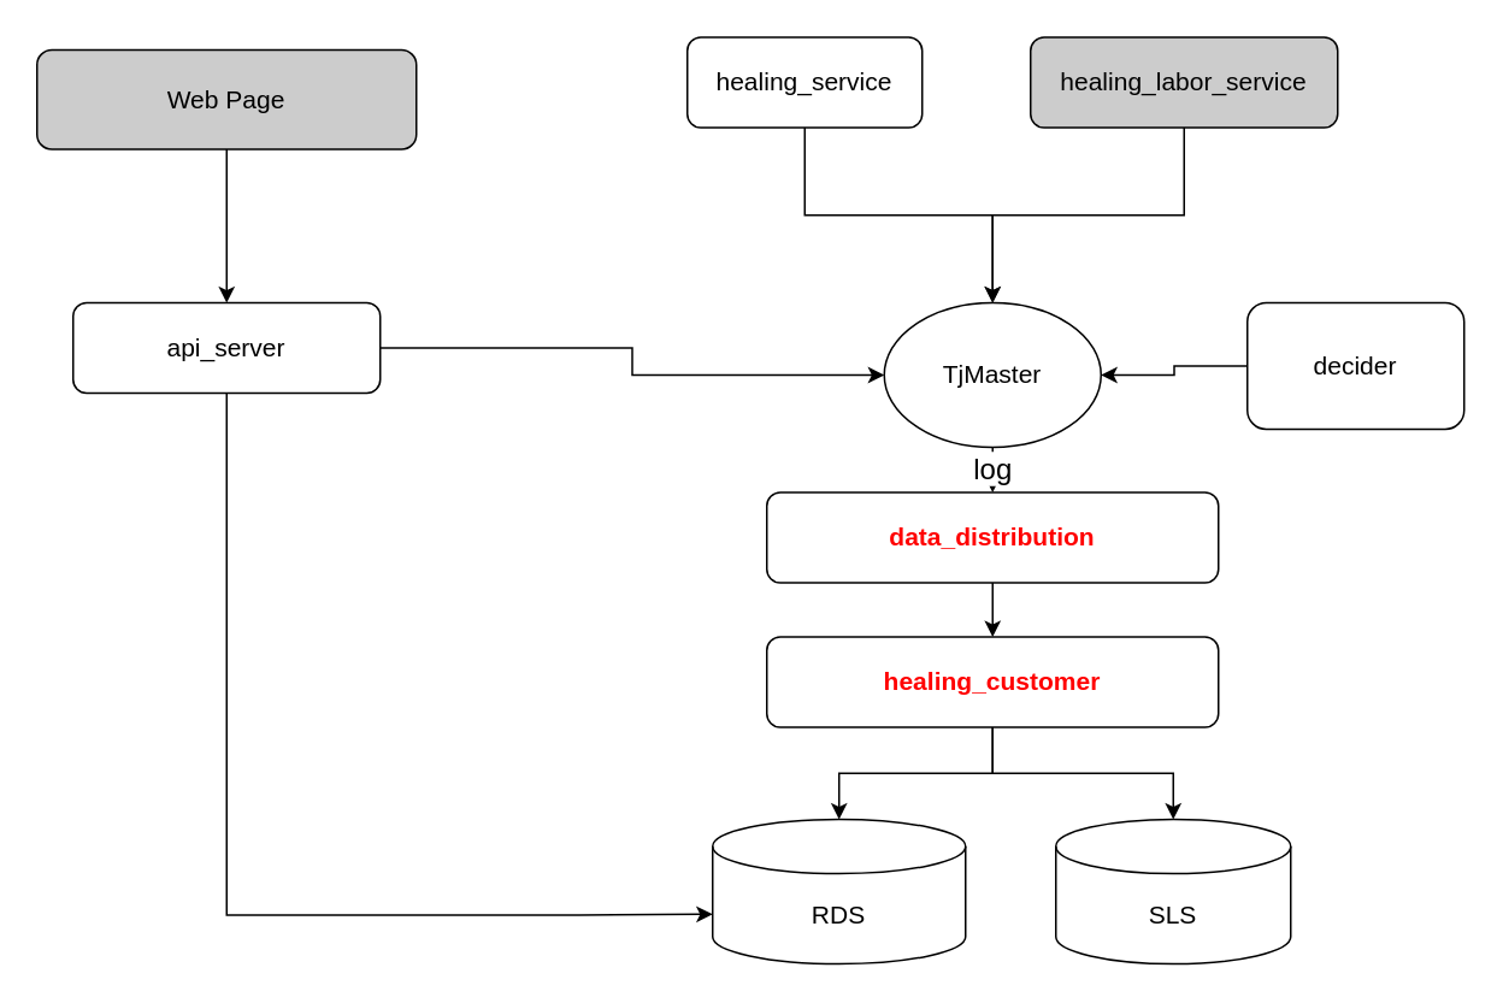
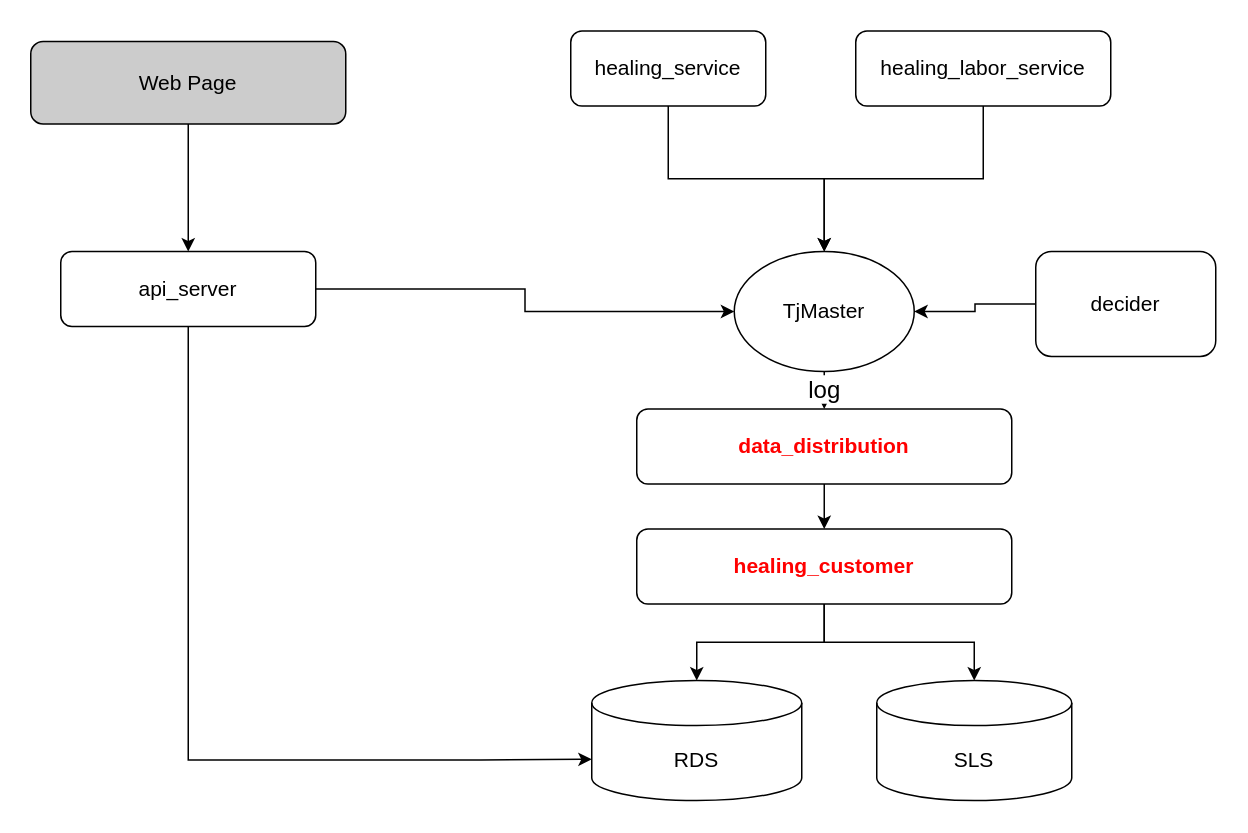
  <mxCell id="0" />
  <mxCell id="1" parent="0" />
  <mxCell id="2" style="edgeStyle=orthogonalEdgeStyle;rounded=0;orthogonalLoop=1;jettySize=auto;html=1;entryX=0.5;entryY=0;entryDx=0;entryDy=0;fontSize=16;" edge="1" parent="1" source="3" target="13"><mxGeometry relative="1" as="geometry" /></mxCell>
  <mxCell id="3" value="healing_service" style="rounded=1;whiteSpace=wrap;html=1;fontSize=14;" parent="1" vertex="1"><mxGeometry x="380" y="20" width="130" height="50" as="geometry" /></mxCell>
  <mxCell id="4" style="edgeStyle=orthogonalEdgeStyle;rounded=0;orthogonalLoop=1;jettySize=auto;html=1;fontSize=16;" edge="1" parent="1" source="5" target="13"><mxGeometry relative="1" as="geometry" /></mxCell>
- <mxCell id="5" value="healing_labor_service" style="rounded=1;whiteSpace=wrap;html=1;fontSize=14;fillColor=#cccccc;" parent="1" vertex="1"><mxGeometry x="570" y="20" width="170" height="50" as="geometry" /></mxCell>
+ <mxCell id="5" value="healing_labor_service" style="rounded=1;whiteSpace=wrap;html=1;fontSize=14;" parent="1" vertex="1"><mxGeometry x="570" y="20" width="170" height="50" as="geometry" /></mxCell>
  <mxCell id="6" value="SLS" style="shape=cylinder3;whiteSpace=wrap;html=1;boundedLbl=1;backgroundOutline=1;size=15;fontSize=14;" parent="1" vertex="1"><mxGeometry x="584" y="453" width="130" height="80" as="geometry" /></mxCell>
  <mxCell id="7" style="edgeStyle=orthogonalEdgeStyle;rounded=0;orthogonalLoop=1;jettySize=auto;html=1;entryX=0;entryY=0.5;entryDx=0;entryDy=0;fontSize=14;" parent="1" source="9" target="13" edge="1"><mxGeometry relative="1" as="geometry" /></mxCell>
  <mxCell id="8" style="edgeStyle=orthogonalEdgeStyle;rounded=0;orthogonalLoop=1;jettySize=auto;html=1;entryX=0;entryY=0;entryDx=0;entryDy=52.5;entryPerimeter=0;fontSize=13;" parent="1" source="9" target="17" edge="1"><mxGeometry relative="1" as="geometry"><Array as="points"><mxPoint x="125" y="506" /><mxPoint x="320" y="506" /></Array></mxGeometry></mxCell>
  <mxCell id="9" value="api_server" style="rounded=1;whiteSpace=wrap;html=1;fontSize=14;" parent="1" vertex="1"><mxGeometry x="40" y="167" width="170" height="50" as="geometry" /></mxCell>
  <mxCell id="10" value="" style="edgeStyle=orthogonalEdgeStyle;rounded=0;orthogonalLoop=1;jettySize=auto;html=1;fontSize=14;" parent="1" source="11" target="9" edge="1"><mxGeometry relative="1" as="geometry" /></mxCell>
  <mxCell id="11" value="Web Page" style="rounded=1;whiteSpace=wrap;html=1;fontSize=14;fillColor=#CCCCCC;" parent="1" vertex="1"><mxGeometry x="20" y="27" width="210" height="55" as="geometry" /></mxCell>
  <mxCell id="12" value="log" style="edgeStyle=orthogonalEdgeStyle;rounded=0;orthogonalLoop=1;jettySize=auto;html=1;fontSize=16;entryX=0.5;entryY=0;entryDx=0;entryDy=0;" edge="1" parent="1" source="13" target="21"><mxGeometry relative="1" as="geometry"><mxPoint x="549" y="272" as="targetPoint" /></mxGeometry></mxCell>
  <mxCell id="13" value="TjMaster" style="ellipse;whiteSpace=wrap;html=1;fontSize=14;fillColor=#FFFFFF;" parent="1" vertex="1"><mxGeometry x="489" y="167" width="120" height="80" as="geometry" /></mxCell>
  <mxCell id="14" value="" style="edgeStyle=orthogonalEdgeStyle;rounded=0;orthogonalLoop=1;jettySize=auto;html=1;fontSize=13;" parent="1" source="16" target="17" edge="1"><mxGeometry relative="1" as="geometry" /></mxCell>
  <mxCell id="15" style="edgeStyle=orthogonalEdgeStyle;rounded=0;orthogonalLoop=1;jettySize=auto;html=1;fontSize=13;" parent="1" source="16" target="6" edge="1"><mxGeometry relative="1" as="geometry" /></mxCell>
  <mxCell id="16" value="healing_customer" style="rounded=1;whiteSpace=wrap;html=1;fontSize=14;fontStyle=1;fontColor=#FF0000;" parent="1" vertex="1"><mxGeometry x="424" y="352" width="250" height="50" as="geometry" /></mxCell>
  <mxCell id="17" value="RDS" style="shape=cylinder3;whiteSpace=wrap;html=1;boundedLbl=1;backgroundOutline=1;size=15;fontSize=14;" parent="1" vertex="1"><mxGeometry x="394" y="453" width="140" height="80" as="geometry" /></mxCell>
  <mxCell id="18" value="" style="edgeStyle=orthogonalEdgeStyle;rounded=0;orthogonalLoop=1;jettySize=auto;html=1;fontSize=16;" edge="1" parent="1" source="19" target="13"><mxGeometry relative="1" as="geometry" /></mxCell>
  <mxCell id="19" value="decider" style="rounded=1;whiteSpace=wrap;html=1;fontSize=14;" vertex="1" parent="1"><mxGeometry x="690" y="167" width="120" height="70" as="geometry" /></mxCell>
  <mxCell id="20" value="" style="edgeStyle=orthogonalEdgeStyle;rounded=0;orthogonalLoop=1;jettySize=auto;html=1;fontSize=16;" edge="1" parent="1" source="21" target="16"><mxGeometry relative="1" as="geometry" /></mxCell>
  <mxCell id="21" value="data_distribution" style="rounded=1;whiteSpace=wrap;html=1;fontSize=14;fontColor=#FF0000;fontStyle=1" vertex="1" parent="1"><mxGeometry x="424" y="272" width="250" height="50" as="geometry" /></mxCell>
